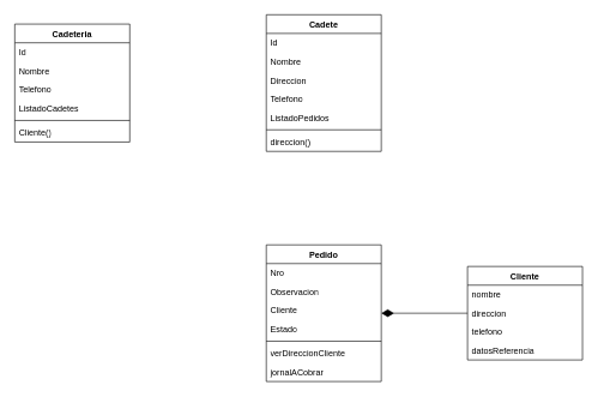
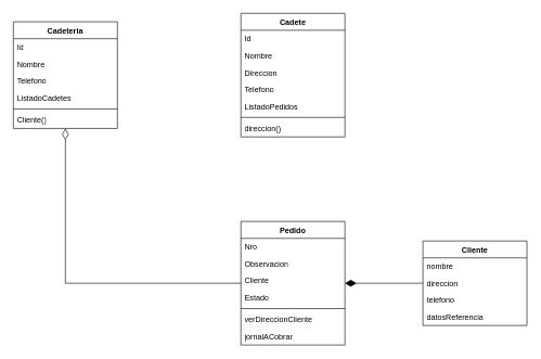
  <mxCell id="0" />
  <mxCell id="1" parent="0" />
  <mxCell id="2" value="Cliente" style="swimlane;fontStyle=1;align=center;verticalAlign=top;childLayout=stackLayout;horizontal=1;startSize=26;horizontalStack=0;resizeParent=1;resizeParentMax=0;resizeLast=0;collapsible=1;marginBottom=0;whiteSpace=wrap;html=1;" vertex="1" parent="1"><mxGeometry x="650" y="370" width="160" height="130" as="geometry"><mxRectangle x="690" y="540" width="80" height="30" as="alternateBounds" /></mxGeometry></mxCell>
  <mxCell id="3" value="nombre&lt;br&gt;" style="text;strokeColor=none;fillColor=none;align=left;verticalAlign=top;spacingLeft=4;spacingRight=4;overflow=hidden;rotatable=0;points=[[0,0.5],[1,0.5]];portConstraint=eastwest;whiteSpace=wrap;html=1;" vertex="1" parent="2"><mxGeometry y="26" width="160" height="26" as="geometry" /></mxCell>
  <mxCell id="4" value="direccion" style="text;strokeColor=none;fillColor=none;align=left;verticalAlign=top;spacingLeft=4;spacingRight=4;overflow=hidden;rotatable=0;points=[[0,0.5],[1,0.5]];portConstraint=eastwest;whiteSpace=wrap;html=1;" vertex="1" parent="2"><mxGeometry y="52" width="160" height="26" as="geometry" /></mxCell>
  <mxCell id="5" value="telefono" style="text;strokeColor=none;fillColor=none;align=left;verticalAlign=top;spacingLeft=4;spacingRight=4;overflow=hidden;rotatable=0;points=[[0,0.5],[1,0.5]];portConstraint=eastwest;whiteSpace=wrap;html=1;" vertex="1" parent="2"><mxGeometry y="78" width="160" height="26" as="geometry" /></mxCell>
  <mxCell id="6" value="datosReferencia" style="text;strokeColor=none;fillColor=none;align=left;verticalAlign=top;spacingLeft=4;spacingRight=4;overflow=hidden;rotatable=0;points=[[0,0.5],[1,0.5]];portConstraint=eastwest;whiteSpace=wrap;html=1;" vertex="1" parent="2"><mxGeometry y="104" width="160" height="26" as="geometry" /></mxCell>
+ <mxCell id="7" style="edgeStyle=orthogonalEdgeStyle;rounded=0;orthogonalLoop=1;jettySize=auto;html=1;entryX=0.5;entryY=1;entryDx=0;entryDy=0;endArrow=diamondThin;endFill=0;endSize=15;" edge="1" parent="1" source="9" target="25"><mxGeometry relative="1" as="geometry" /></mxCell>
  <mxCell id="8" style="edgeStyle=orthogonalEdgeStyle;rounded=0;orthogonalLoop=1;jettySize=auto;html=1;entryX=0;entryY=0.5;entryDx=0;entryDy=0;startArrow=diamondThin;startFill=1;endArrow=none;endFill=0;startSize=15;" edge="1" parent="1" source="9" target="2"><mxGeometry relative="1" as="geometry" /></mxCell>
  <mxCell id="9" value="Pedido" style="swimlane;fontStyle=1;align=center;verticalAlign=top;childLayout=stackLayout;horizontal=1;startSize=26;horizontalStack=0;resizeParent=1;resizeParentMax=0;resizeLast=0;collapsible=1;marginBottom=0;whiteSpace=wrap;html=1;" vertex="1" parent="1"><mxGeometry x="370" y="340" width="160" height="190" as="geometry"><mxRectangle x="430" y="450" width="80" height="30" as="alternateBounds" /></mxGeometry></mxCell>
  <mxCell id="10" value="Nro" style="text;strokeColor=none;fillColor=none;align=left;verticalAlign=top;spacingLeft=4;spacingRight=4;overflow=hidden;rotatable=0;points=[[0,0.5],[1,0.5]];portConstraint=eastwest;whiteSpace=wrap;html=1;" vertex="1" parent="9"><mxGeometry y="26" width="160" height="26" as="geometry" /></mxCell>
  <mxCell id="11" value="Observacion" style="text;strokeColor=none;fillColor=none;align=left;verticalAlign=top;spacingLeft=4;spacingRight=4;overflow=hidden;rotatable=0;points=[[0,0.5],[1,0.5]];portConstraint=eastwest;whiteSpace=wrap;html=1;" vertex="1" parent="9"><mxGeometry y="52" width="160" height="26" as="geometry" /></mxCell>
  <mxCell id="12" value="Cliente" style="text;strokeColor=none;fillColor=none;align=left;verticalAlign=top;spacingLeft=4;spacingRight=4;overflow=hidden;rotatable=0;points=[[0,0.5],[1,0.5]];portConstraint=eastwest;whiteSpace=wrap;html=1;" vertex="1" parent="9"><mxGeometry y="78" width="160" height="26" as="geometry" /></mxCell>
  <mxCell id="13" value="Estado" style="text;strokeColor=none;fillColor=none;align=left;verticalAlign=top;spacingLeft=4;spacingRight=4;overflow=hidden;rotatable=0;points=[[0,0.5],[1,0.5]];portConstraint=eastwest;whiteSpace=wrap;html=1;" vertex="1" parent="9"><mxGeometry y="104" width="160" height="26" as="geometry" /></mxCell>
  <mxCell id="14" value="" style="line;strokeWidth=1;fillColor=none;align=left;verticalAlign=middle;spacingTop=-1;spacingLeft=3;spacingRight=3;rotatable=0;labelPosition=right;points=[];portConstraint=eastwest;strokeColor=inherit;" vertex="1" parent="9"><mxGeometry y="130" width="160" height="8" as="geometry" /></mxCell>
  <mxCell id="15" value="verDireccionCliente" style="text;strokeColor=none;fillColor=none;align=left;verticalAlign=top;spacingLeft=4;spacingRight=4;overflow=hidden;rotatable=0;points=[[0,0.5],[1,0.5]];portConstraint=eastwest;whiteSpace=wrap;html=1;" vertex="1" parent="9"><mxGeometry y="138" width="160" height="26" as="geometry" /></mxCell>
  <mxCell id="16" value="jornalACobrar" style="text;strokeColor=none;fillColor=none;align=left;verticalAlign=top;spacingLeft=4;spacingRight=4;overflow=hidden;rotatable=0;points=[[0,0.5],[1,0.5]];portConstraint=eastwest;whiteSpace=wrap;html=1;" vertex="1" parent="9"><mxGeometry y="164" width="160" height="26" as="geometry" /></mxCell>
  <mxCell id="17" value="Cadete" style="swimlane;fontStyle=1;align=center;verticalAlign=top;childLayout=stackLayout;horizontal=1;startSize=26;horizontalStack=0;resizeParent=1;resizeParentMax=0;resizeLast=0;collapsible=1;marginBottom=0;whiteSpace=wrap;html=1;" vertex="1" parent="1"><mxGeometry x="370" y="20" width="160" height="190" as="geometry"><mxRectangle x="430" y="130" width="80" height="30" as="alternateBounds" /></mxGeometry></mxCell>
  <mxCell id="18" value="Id" style="text;strokeColor=none;fillColor=none;align=left;verticalAlign=top;spacingLeft=4;spacingRight=4;overflow=hidden;rotatable=0;points=[[0,0.5],[1,0.5]];portConstraint=eastwest;whiteSpace=wrap;html=1;" vertex="1" parent="17"><mxGeometry y="26" width="160" height="26" as="geometry" /></mxCell>
  <mxCell id="19" value="Nombre" style="text;strokeColor=none;fillColor=none;align=left;verticalAlign=top;spacingLeft=4;spacingRight=4;overflow=hidden;rotatable=0;points=[[0,0.5],[1,0.5]];portConstraint=eastwest;whiteSpace=wrap;html=1;" vertex="1" parent="17"><mxGeometry y="52" width="160" height="26" as="geometry" /></mxCell>
  <mxCell id="20" value="Direccion" style="text;strokeColor=none;fillColor=none;align=left;verticalAlign=top;spacingLeft=4;spacingRight=4;overflow=hidden;rotatable=0;points=[[0,0.5],[1,0.5]];portConstraint=eastwest;whiteSpace=wrap;html=1;" vertex="1" parent="17"><mxGeometry y="78" width="160" height="26" as="geometry" /></mxCell>
  <mxCell id="21" value="Telefono" style="text;strokeColor=none;fillColor=none;align=left;verticalAlign=top;spacingLeft=4;spacingRight=4;overflow=hidden;rotatable=0;points=[[0,0.5],[1,0.5]];portConstraint=eastwest;whiteSpace=wrap;html=1;" vertex="1" parent="17"><mxGeometry y="104" width="160" height="26" as="geometry" /></mxCell>
  <mxCell id="22" value="ListadoPedidos" style="text;strokeColor=none;fillColor=none;align=left;verticalAlign=top;spacingLeft=4;spacingRight=4;overflow=hidden;rotatable=0;points=[[0,0.5],[1,0.5]];portConstraint=eastwest;whiteSpace=wrap;html=1;" vertex="1" parent="17"><mxGeometry y="130" width="160" height="26" as="geometry" /></mxCell>
  <mxCell id="23" value="" style="line;strokeWidth=1;fillColor=none;align=left;verticalAlign=middle;spacingTop=-1;spacingLeft=3;spacingRight=3;rotatable=0;labelPosition=right;points=[];portConstraint=eastwest;strokeColor=inherit;" vertex="1" parent="17"><mxGeometry y="156" width="160" height="8" as="geometry" /></mxCell>
  <mxCell id="24" value="direccion()" style="text;strokeColor=none;fillColor=none;align=left;verticalAlign=top;spacingLeft=4;spacingRight=4;overflow=hidden;rotatable=0;points=[[0,0.5],[1,0.5]];portConstraint=eastwest;whiteSpace=wrap;html=1;" vertex="1" parent="17"><mxGeometry y="164" width="160" height="26" as="geometry" /></mxCell>
  <mxCell id="25" value="Cadeteria" style="swimlane;fontStyle=1;align=center;verticalAlign=top;childLayout=stackLayout;horizontal=1;startSize=26;horizontalStack=0;resizeParent=1;resizeParentMax=0;resizeLast=0;collapsible=1;marginBottom=0;whiteSpace=wrap;html=1;" vertex="1" parent="1"><mxGeometry x="20" y="33" width="160" height="164" as="geometry"><mxRectangle x="80" y="143" width="100" height="30" as="alternateBounds" /></mxGeometry></mxCell>
  <mxCell id="26" value="Id" style="text;strokeColor=none;fillColor=none;align=left;verticalAlign=top;spacingLeft=4;spacingRight=4;overflow=hidden;rotatable=0;points=[[0,0.5],[1,0.5]];portConstraint=eastwest;whiteSpace=wrap;html=1;" vertex="1" parent="25"><mxGeometry y="26" width="160" height="26" as="geometry" /></mxCell>
  <mxCell id="27" value="Nombre" style="text;strokeColor=none;fillColor=none;align=left;verticalAlign=top;spacingLeft=4;spacingRight=4;overflow=hidden;rotatable=0;points=[[0,0.5],[1,0.5]];portConstraint=eastwest;whiteSpace=wrap;html=1;" vertex="1" parent="25"><mxGeometry y="52" width="160" height="26" as="geometry" /></mxCell>
  <mxCell id="28" value="Telefono" style="text;strokeColor=none;fillColor=none;align=left;verticalAlign=top;spacingLeft=4;spacingRight=4;overflow=hidden;rotatable=0;points=[[0,0.5],[1,0.5]];portConstraint=eastwest;whiteSpace=wrap;html=1;" vertex="1" parent="25"><mxGeometry y="78" width="160" height="26" as="geometry" /></mxCell>
  <mxCell id="29" value="ListadoCadetes" style="text;strokeColor=none;fillColor=none;align=left;verticalAlign=top;spacingLeft=4;spacingRight=4;overflow=hidden;rotatable=0;points=[[0,0.5],[1,0.5]];portConstraint=eastwest;whiteSpace=wrap;html=1;" vertex="1" parent="25"><mxGeometry y="104" width="160" height="26" as="geometry" /></mxCell>
  <mxCell id="30" value="" style="line;strokeWidth=1;fillColor=none;align=left;verticalAlign=middle;spacingTop=-1;spacingLeft=3;spacingRight=3;rotatable=0;labelPosition=right;points=[];portConstraint=eastwest;strokeColor=inherit;" vertex="1" parent="25"><mxGeometry y="130" width="160" height="8" as="geometry" /></mxCell>
  <mxCell id="31" value="Cliente()" style="text;strokeColor=none;fillColor=none;align=left;verticalAlign=top;spacingLeft=4;spacingRight=4;overflow=hidden;rotatable=0;points=[[0,0.5],[1,0.5]];portConstraint=eastwest;whiteSpace=wrap;html=1;" vertex="1" parent="25"><mxGeometry y="138" width="160" height="26" as="geometry" /></mxCell>
